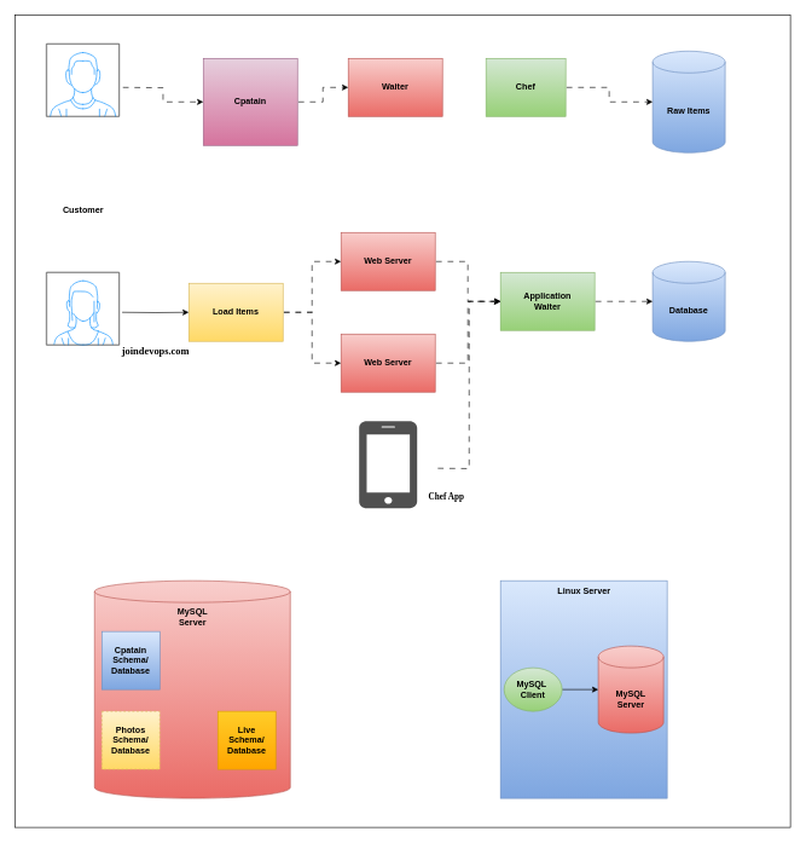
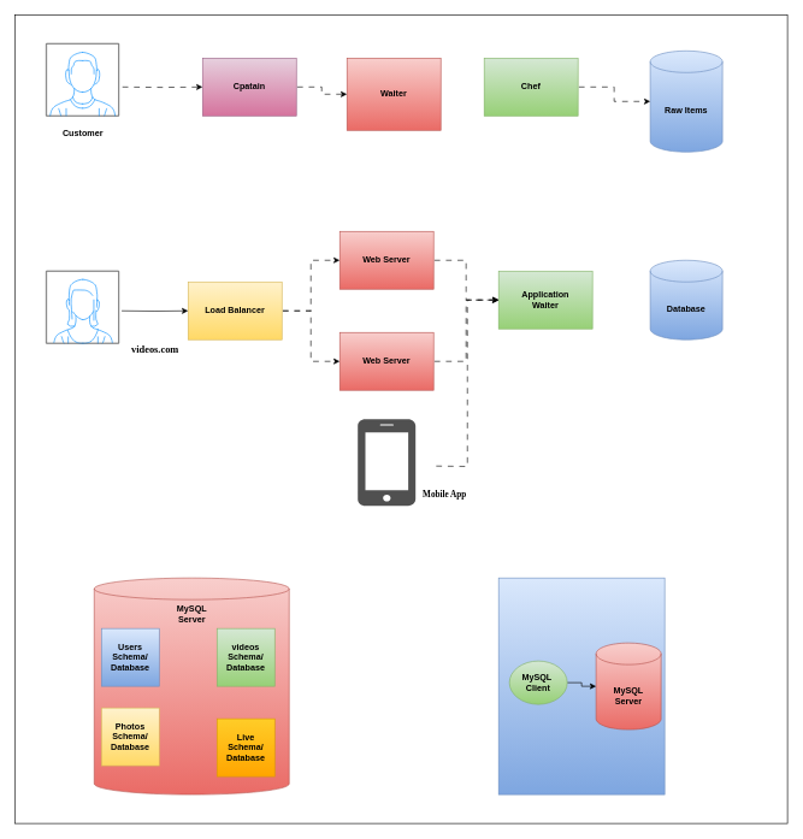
  <mxCell id="0" />
  <mxCell id="1" parent="0" />
  <mxCell id="2" value="" style="rounded=0;whiteSpace=wrap;html=1;" vertex="1" parent="1"><mxGeometry x="20" y="20" width="1070" height="1120" as="geometry" /></mxCell>
  <mxCell id="3" value="&lt;b&gt;Raw Items&lt;/b&gt;" style="shape=cylinder3;whiteSpace=wrap;html=1;boundedLbl=1;backgroundOutline=1;size=15;fillColor=#dae8fc;gradientColor=#7ea6e0;strokeColor=#6c8ebf;" vertex="1" parent="1"><mxGeometry x="900" y="70" width="100" height="140" as="geometry" /></mxCell>
  <mxCell id="4" style="edgeStyle=orthogonalEdgeStyle;rounded=0;orthogonalLoop=1;jettySize=auto;html=1;flowAnimation=1;" edge="1" parent="1" source="5" target="3"><mxGeometry relative="1" as="geometry" /></mxCell>
- <mxCell id="5" value="&lt;b&gt;Chef&lt;/b&gt;" style="rounded=0;whiteSpace=wrap;html=1;fillColor=#d5e8d4;gradientColor=#97d077;strokeColor=#82b366;" vertex="1" parent="1"><mxGeometry x="670" y="80" width="110" height="80" as="geometry" /></mxCell>
- <mxCell id="6" value="&lt;b&gt;Waiter&lt;/b&gt;" style="rounded=0;whiteSpace=wrap;html=1;fillColor=#f8cecc;gradientColor=#ea6b66;strokeColor=#b85450;" vertex="1" parent="1"><mxGeometry x="480" y="80" width="130" height="80" as="geometry" /></mxCell>
+ <mxCell id="5" value="&lt;b&gt;Chef&lt;/b&gt;" style="rounded=0;whiteSpace=wrap;html=1;fillColor=#d5e8d4;gradientColor=#97d077;strokeColor=#82b366;" vertex="1" parent="1"><mxGeometry x="670" y="80" width="130" height="80" as="geometry" /></mxCell>
+ <mxCell id="6" value="&lt;b&gt;Waiter&lt;/b&gt;" style="rounded=0;whiteSpace=wrap;html=1;fillColor=#f8cecc;gradientColor=#ea6b66;strokeColor=#b85450;" vertex="1" parent="1"><mxGeometry x="480" y="80" width="130" height="100" as="geometry" /></mxCell>
  <mxCell id="7" style="edgeStyle=orthogonalEdgeStyle;rounded=0;orthogonalLoop=1;jettySize=auto;html=1;entryX=0;entryY=0.5;entryDx=0;entryDy=0;flowAnimation=1;" edge="1" parent="1" source="8" target="6"><mxGeometry relative="1" as="geometry" /></mxCell>
- <mxCell id="8" value="&lt;b&gt;Cpatain&lt;/b&gt;" style="rounded=0;whiteSpace=wrap;html=1;fillColor=#e6d0de;gradientColor=#d5739d;strokeColor=#996185;" vertex="1" parent="1"><mxGeometry x="280" y="80" width="130" height="120" as="geometry" /></mxCell>
+ <mxCell id="8" value="&lt;b&gt;Cpatain&lt;/b&gt;" style="rounded=0;whiteSpace=wrap;html=1;fillColor=#e6d0de;gradientColor=#d5739d;strokeColor=#996185;" vertex="1" parent="1"><mxGeometry y="80" width="130" height="80" as="geometry" x="280" /></mxCell>
  <mxCell id="9" style="edgeStyle=orthogonalEdgeStyle;rounded=0;orthogonalLoop=1;jettySize=auto;html=1;entryX=0;entryY=0.5;entryDx=0;entryDy=0;flowAnimation=1;" edge="1" parent="1" target="8"><mxGeometry relative="1" as="geometry"><mxPoint x="168" y="120" as="sourcePoint" /></mxGeometry></mxCell>
- <mxCell id="10" value="&lt;b&gt;Customer&lt;/b&gt;" style="text;html=1;align=center;verticalAlign=middle;resizable=0;points=[];autosize=1;strokeColor=none;fillColor=none;" vertex="1" parent="1"><mxGeometry x="74" y="275" width="80" height="30" as="geometry" /></mxCell>
+ <mxCell id="10" value="&lt;b&gt;Customer&lt;/b&gt;" style="text;html=1;align=center;verticalAlign=middle;resizable=0;points=[];autosize=1;strokeColor=none;fillColor=none;" vertex="1" parent="1"><mxGeometry x="74" y="170" width="80" height="30" as="geometry" /></mxCell>
  <mxCell id="11" value="&lt;b&gt;Database&lt;/b&gt;" style="shape=cylinder3;whiteSpace=wrap;html=1;boundedLbl=1;backgroundOutline=1;size=15;fillColor=#dae8fc;gradientColor=#7ea6e0;strokeColor=#6c8ebf;" vertex="1" parent="1"><mxGeometry x="900" y="360" width="100" height="110" as="geometry" /></mxCell>
  <mxCell id="12" value="&lt;b&gt;Application&lt;br&gt;Waiter&lt;/b&gt;" style="rounded=0;whiteSpace=wrap;html=1;fillColor=#d5e8d4;gradientColor=#97d077;strokeColor=#82b366;" vertex="1" parent="1"><mxGeometry x="690" y="375" width="130" height="80" as="geometry" /></mxCell>
- <mxCell id="13" style="edgeStyle=orthogonalEdgeStyle;rounded=0;orthogonalLoop=1;jettySize=auto;html=1;entryX=0;entryY=0.5;entryDx=0;entryDy=0;entryPerimeter=0;flowAnimation=1;" edge="1" parent="1" source="12" target="11"><mxGeometry relative="1" as="geometry" /></mxCell>
  <mxCell id="14" style="edgeStyle=orthogonalEdgeStyle;rounded=0;orthogonalLoop=1;jettySize=auto;html=1;entryX=0;entryY=0.5;entryDx=0;entryDy=0;flowAnimation=1;" edge="1" parent="1" source="15" target="12"><mxGeometry relative="1" as="geometry" /></mxCell>
  <mxCell id="15" value="&lt;b&gt;Web Server&lt;/b&gt;" style="rounded=0;whiteSpace=wrap;html=1;fillColor=#f8cecc;gradientColor=#ea6b66;strokeColor=#b85450;" vertex="1" parent="1"><mxGeometry x="470" y="320" width="130" height="80" as="geometry" /></mxCell>
  <mxCell id="16" style="edgeStyle=orthogonalEdgeStyle;rounded=0;orthogonalLoop=1;jettySize=auto;html=1;entryX=0;entryY=0.5;entryDx=0;entryDy=0;flowAnimation=1;" edge="1" parent="1" source="17" target="12"><mxGeometry relative="1" as="geometry" /></mxCell>
  <mxCell id="17" value="&lt;b&gt;Web Server&lt;/b&gt;" style="rounded=0;whiteSpace=wrap;html=1;fillColor=#f8cecc;gradientColor=#ea6b66;strokeColor=#b85450;" vertex="1" parent="1"><mxGeometry x="470" y="460" width="130" height="80" as="geometry" /></mxCell>
  <mxCell id="18" style="edgeStyle=orthogonalEdgeStyle;rounded=0;orthogonalLoop=1;jettySize=auto;html=1;entryX=0;entryY=0.5;entryDx=0;entryDy=0;flowAnimation=1;" edge="1" parent="1" source="20" target="15"><mxGeometry relative="1" as="geometry" /></mxCell>
  <mxCell id="19" style="edgeStyle=orthogonalEdgeStyle;rounded=0;orthogonalLoop=1;jettySize=auto;html=1;entryX=0;entryY=0.5;entryDx=0;entryDy=0;flowAnimation=1;" edge="1" parent="1" source="20" target="17"><mxGeometry relative="1" as="geometry" /></mxCell>
- <mxCell id="20" value="&lt;b&gt;Load Items&lt;/b&gt;" style="rounded=0;whiteSpace=wrap;html=1;fillColor=#fff2cc;gradientColor=#ffd966;strokeColor=#d6b656;" vertex="1" parent="1"><mxGeometry x="260" y="390" width="130" height="80" as="geometry" /></mxCell>
+ <mxCell id="20" value="&lt;b&gt;Load Balancer&lt;/b&gt;" style="rounded=0;whiteSpace=wrap;html=1;fillColor=#fff2cc;gradientColor=#ffd966;strokeColor=#d6b656;" vertex="1" parent="1"><mxGeometry x="260" y="390" width="130" height="80" as="geometry" /></mxCell>
  <mxCell id="21" style="edgeStyle=orthogonalEdgeStyle;rounded=0;orthogonalLoop=1;jettySize=auto;html=1;entryX=0;entryY=0.5;entryDx=0;entryDy=0;" edge="1" parent="1" target="20"><mxGeometry relative="1" as="geometry"><mxPoint x="168" y="430" as="sourcePoint" /></mxGeometry></mxCell>
- <mxCell id="22" value="&lt;b&gt;&lt;font style=&quot;font-size: 14px;&quot; face=&quot;Comic Sans MS&quot;&gt;joindevops.com&lt;/font&gt;&lt;/b&gt;" style="text;html=1;align=center;verticalAlign=middle;resizable=0;points=[];autosize=1;strokeColor=none;fillColor=none;" vertex="1" parent="1"><mxGeometry x="154" y="470" width="120" height="30" as="geometry" /></mxCell>
+ <mxCell id="22" value="&lt;b&gt;&lt;font style=&quot;font-size: 14px;&quot; face=&quot;Comic Sans MS&quot;&gt;videos.com&lt;/font&gt;&lt;/b&gt;" style="text;html=1;align=center;verticalAlign=middle;resizable=0;points=[];autosize=1;strokeColor=none;fillColor=none;" vertex="1" parent="1"><mxGeometry x="154" y="470" width="120" height="30" as="geometry" /></mxCell>
  <mxCell id="23" style="edgeStyle=orthogonalEdgeStyle;rounded=0;orthogonalLoop=1;jettySize=auto;html=1;entryX=0;entryY=0.5;entryDx=0;entryDy=0;flowAnimation=1;" edge="1" parent="1" target="12"><mxGeometry relative="1" as="geometry"><mxPoint x="602.5" y="645" as="sourcePoint" /></mxGeometry></mxCell>
- <mxCell id="24" value="&lt;b&gt;&lt;font face=&quot;Comic Sans MS&quot;&gt;Chef App&lt;/font&gt;&lt;/b&gt;" style="text;html=1;align=center;verticalAlign=middle;resizable=0;points=[];autosize=1;strokeColor=none;fillColor=none;" vertex="1" parent="1"><mxGeometry x="570" y="670" width="90" height="30" as="geometry" /></mxCell>
+ <mxCell id="24" value="&lt;b&gt;&lt;font face=&quot;Comic Sans MS&quot;&gt;Mobile App&lt;/font&gt;&lt;/b&gt;" style="text;html=1;align=center;verticalAlign=middle;resizable=0;points=[];autosize=1;strokeColor=none;fillColor=none;" vertex="1" parent="1"><mxGeometry x="570" y="670" width="90" height="30" as="geometry" /></mxCell>
  <mxCell id="25" value="" style="group" vertex="1" connectable="0" parent="1"><mxGeometry x="130" y="800" width="270" height="300" as="geometry" /></mxCell>
  <mxCell id="26" value="" style="shape=cylinder3;whiteSpace=wrap;html=1;boundedLbl=1;backgroundOutline=1;size=15;fillColor=#f8cecc;gradientColor=#ea6b66;strokeColor=#b85450;" vertex="1" parent="25"><mxGeometry width="270" height="300" as="geometry" /></mxCell>
  <mxCell id="27" value="&lt;b style=&quot;text-wrap-mode: wrap;&quot;&gt;MySQL&lt;/b&gt;&lt;div style=&quot;text-wrap-mode: wrap;&quot;&gt;&lt;b&gt;Server&lt;/b&gt;&lt;/div&gt;" style="text;html=1;align=center;verticalAlign=middle;resizable=0;points=[];autosize=1;strokeColor=none;fillColor=none;" vertex="1" parent="25"><mxGeometry x="105" y="30" width="60" height="40" as="geometry" /></mxCell>
- <mxCell id="28" value="&lt;div&gt;&lt;b&gt;Cpatain&lt;/b&gt;&lt;/div&gt;&lt;b&gt;Schema/&lt;/b&gt;&lt;div&gt;&lt;b&gt;Database&lt;/b&gt;&lt;/div&gt;" style="whiteSpace=wrap;html=1;aspect=fixed;fillColor=#dae8fc;gradientColor=#7ea6e0;strokeColor=#6c8ebf;" vertex="1" parent="25"><mxGeometry x="10" y="70" width="80" height="80" as="geometry" /></mxCell>
- <mxCell id="30" value="&lt;div&gt;&lt;b&gt;Photos&lt;/b&gt;&lt;/div&gt;&lt;b&gt;Schema/&lt;/b&gt;&lt;div&gt;&lt;b&gt;Database&lt;/b&gt;&lt;/div&gt;" style="whiteSpace=wrap;html=1;aspect=fixed;fillColor=#fff2cc;gradientColor=#ffd966;strokeColor=#d6b656;dashed=1;" vertex="1" parent="25"><mxGeometry x="10" y="180" width="80" height="80" as="geometry" /></mxCell>
- <mxCell id="31" value="&lt;div&gt;&lt;b&gt;Live&lt;/b&gt;&lt;/div&gt;&lt;b&gt;Schema/&lt;/b&gt;&lt;div&gt;&lt;b&gt;Database&lt;/b&gt;&lt;/div&gt;" style="whiteSpace=wrap;html=1;aspect=fixed;fillColor=#ffcd28;gradientColor=#ffa500;strokeColor=#d79b00;" vertex="1" parent="25"><mxGeometry x="170" y="180" width="80" height="80" as="geometry" /></mxCell>
+ <mxCell id="28" value="&lt;div&gt;&lt;b&gt;Users&lt;/b&gt;&lt;/div&gt;&lt;b&gt;Schema/&lt;/b&gt;&lt;div&gt;&lt;b&gt;Database&lt;/b&gt;&lt;/div&gt;" style="whiteSpace=wrap;html=1;aspect=fixed;fillColor=#dae8fc;gradientColor=#7ea6e0;strokeColor=#6c8ebf;" vertex="1" parent="25"><mxGeometry x="10" y="70" width="80" height="80" as="geometry" /></mxCell>
+ <mxCell id="29" value="&lt;div&gt;&lt;b&gt;videos&lt;/b&gt;&lt;/div&gt;&lt;b&gt;Schema/&lt;/b&gt;&lt;div&gt;&lt;b&gt;Database&lt;/b&gt;&lt;/div&gt;" style="whiteSpace=wrap;html=1;aspect=fixed;fillColor=#d5e8d4;gradientColor=#97d077;strokeColor=#82b366;" vertex="1" parent="25"><mxGeometry x="170" y="70" width="80" height="80" as="geometry" /></mxCell>
+ <mxCell id="30" value="&lt;div&gt;&lt;b&gt;Photos&lt;/b&gt;&lt;/div&gt;&lt;b&gt;Schema/&lt;/b&gt;&lt;div&gt;&lt;b&gt;Database&lt;/b&gt;&lt;/div&gt;" style="whiteSpace=wrap;html=1;aspect=fixed;fillColor=#fff2cc;gradientColor=#ffd966;strokeColor=#d6b656;" vertex="1" parent="25"><mxGeometry x="10" y="180" width="80" height="80" as="geometry" /></mxCell>
+ <mxCell id="31" value="&lt;div&gt;&lt;b&gt;Live&lt;/b&gt;&lt;/div&gt;&lt;b&gt;Schema/&lt;/b&gt;&lt;div&gt;&lt;b&gt;Database&lt;/b&gt;&lt;/div&gt;" style="whiteSpace=wrap;html=1;aspect=fixed;fillColor=#ffcd28;gradientColor=#ffa500;strokeColor=#d79b00;" vertex="1" parent="25"><mxGeometry x="170" y="195" width="80" height="80" as="geometry" /></mxCell>
  <mxCell id="32" value="" style="rounded=0;whiteSpace=wrap;html=1;fillColor=#dae8fc;gradientColor=#7ea6e0;strokeColor=#6c8ebf;" vertex="1" parent="1"><mxGeometry x="690" y="800" width="230" height="300" as="geometry" /></mxCell>
- <mxCell id="33" value="&lt;b&gt;Linux Server&lt;/b&gt;" style="text;html=1;align=center;verticalAlign=middle;resizable=0;points=[];autosize=1;strokeColor=none;fillColor=none;" vertex="1" parent="1"><mxGeometry x="755" y="800" width="100" height="30" as="geometry" /></mxCell>
  <mxCell id="34" value="&lt;b&gt;MySQL&lt;/b&gt;&lt;div&gt;&lt;b&gt;Server&lt;/b&gt;&lt;/div&gt;" style="shape=cylinder3;whiteSpace=wrap;html=1;boundedLbl=1;backgroundOutline=1;size=15;fillColor=#f8cecc;gradientColor=#ea6b66;strokeColor=#b85450;" vertex="1" parent="1"><mxGeometry x="825" y="890" width="90" height="120" as="geometry" /></mxCell>
  <mxCell id="35" style="edgeStyle=orthogonalEdgeStyle;rounded=0;orthogonalLoop=1;jettySize=auto;html=1;" edge="1" parent="1" source="36" target="34"><mxGeometry relative="1" as="geometry" /></mxCell>
- <mxCell id="36" value="&lt;b&gt;MySQL&amp;nbsp;&lt;br&gt;&lt;/b&gt;&lt;b style=&quot;background-color: initial;&quot;&gt;Client&lt;/b&gt;" style="ellipse;whiteSpace=wrap;html=1;fillColor=#d5e8d4;gradientColor=#97d077;strokeColor=#82b366;" vertex="1" parent="1"><mxGeometry x="695" y="920" width="80" height="60" as="geometry" /></mxCell>
+ <mxCell id="36" value="&lt;b&gt;MySQL&amp;nbsp;&lt;br&gt;&lt;/b&gt;&lt;b style=&quot;background-color: initial;&quot;&gt;Client&lt;/b&gt;" style="ellipse;whiteSpace=wrap;html=1;fillColor=#d5e8d4;gradientColor=#97d077;strokeColor=#82b366;" vertex="1" parent="1"><mxGeometry x="705" y="915" width="80" height="60" as="geometry" /></mxCell>
  <mxCell id="37" value="" style="sketch=0;pointerEvents=1;shadow=0;dashed=0;html=1;strokeColor=none;fillColor=#505050;labelPosition=center;verticalLabelPosition=bottom;verticalAlign=top;outlineConnect=0;align=center;shape=mxgraph.office.devices.cell_phone_iphone_proportional;" vertex="1" parent="1"><mxGeometry x="495" y="580" width="80" height="120" as="geometry" /></mxCell>
  <mxCell id="38" value="" style="verticalLabelPosition=bottom;shadow=0;dashed=0;align=center;html=1;verticalAlign=top;strokeWidth=1;shape=mxgraph.mockup.containers.userMale;strokeColor=#666666;strokeColor2=#008cff;" vertex="1" parent="1"><mxGeometry x="64" y="60" width="100" height="100" as="geometry" /></mxCell>
  <mxCell id="39" value="" style="verticalLabelPosition=bottom;shadow=0;dashed=0;align=center;html=1;verticalAlign=top;strokeWidth=1;shape=mxgraph.mockup.containers.userFemale;strokeColor=#666666;strokeColor2=#008cff;" vertex="1" parent="1"><mxGeometry x="64" y="375" width="100" height="100" as="geometry" /></mxCell>
